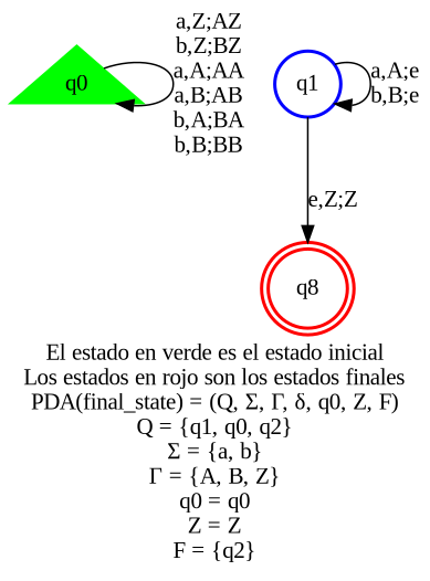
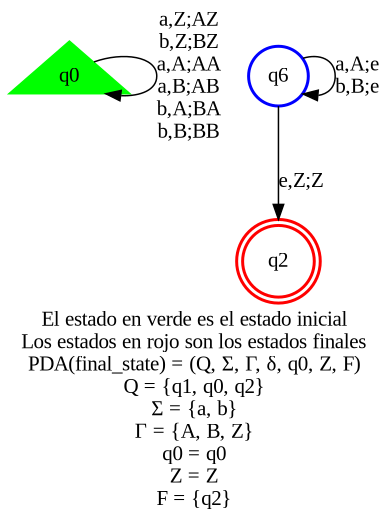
  digraph {
    fontname="Liberation Serif"
    label="El estado en verde es el estado inicial\nLos estados en rojo son los estados finales\nPDA(final_state) = (Q, Σ, Γ, δ, q0, Z, F)\nQ = {q1, q0, q2}\nΣ = {a, b}\nΓ = {A, B, Z}\nq0 = q0\nZ = Z\nF = {q2}"
    node [fontname="Liberation Serif" style=bold]
    edge [fontname="Liberation Serif"]
    n1 [color=green height=0.65972 label=q0 shape=triangle style=filled width=1.1181]
-   n2 [color=blue height=0.55906 label=q1 shape=circle width=0.55906]
-   n3 [color=red height=0.67017 label=q8 peripheries=2 shape=doublecircle width=0.67017]
+   n2 [color=blue height=0.55906 label=q6 shape=circle width=0.55906]
+   n3 [color=red height=0.67017 label=q2 peripheries=2 shape=doublecircle width=0.67017]
    n1 -> n1 [label="a,Z;AZ\nb,Z;BZ\na,A;AA\na,B;AB\nb,A;BA\nb,B;BB"]
    n2 -> n2 [label="a,A;e\nb,B;e"]
    n2 -> n3 [label="e,Z;Z"]
  }
